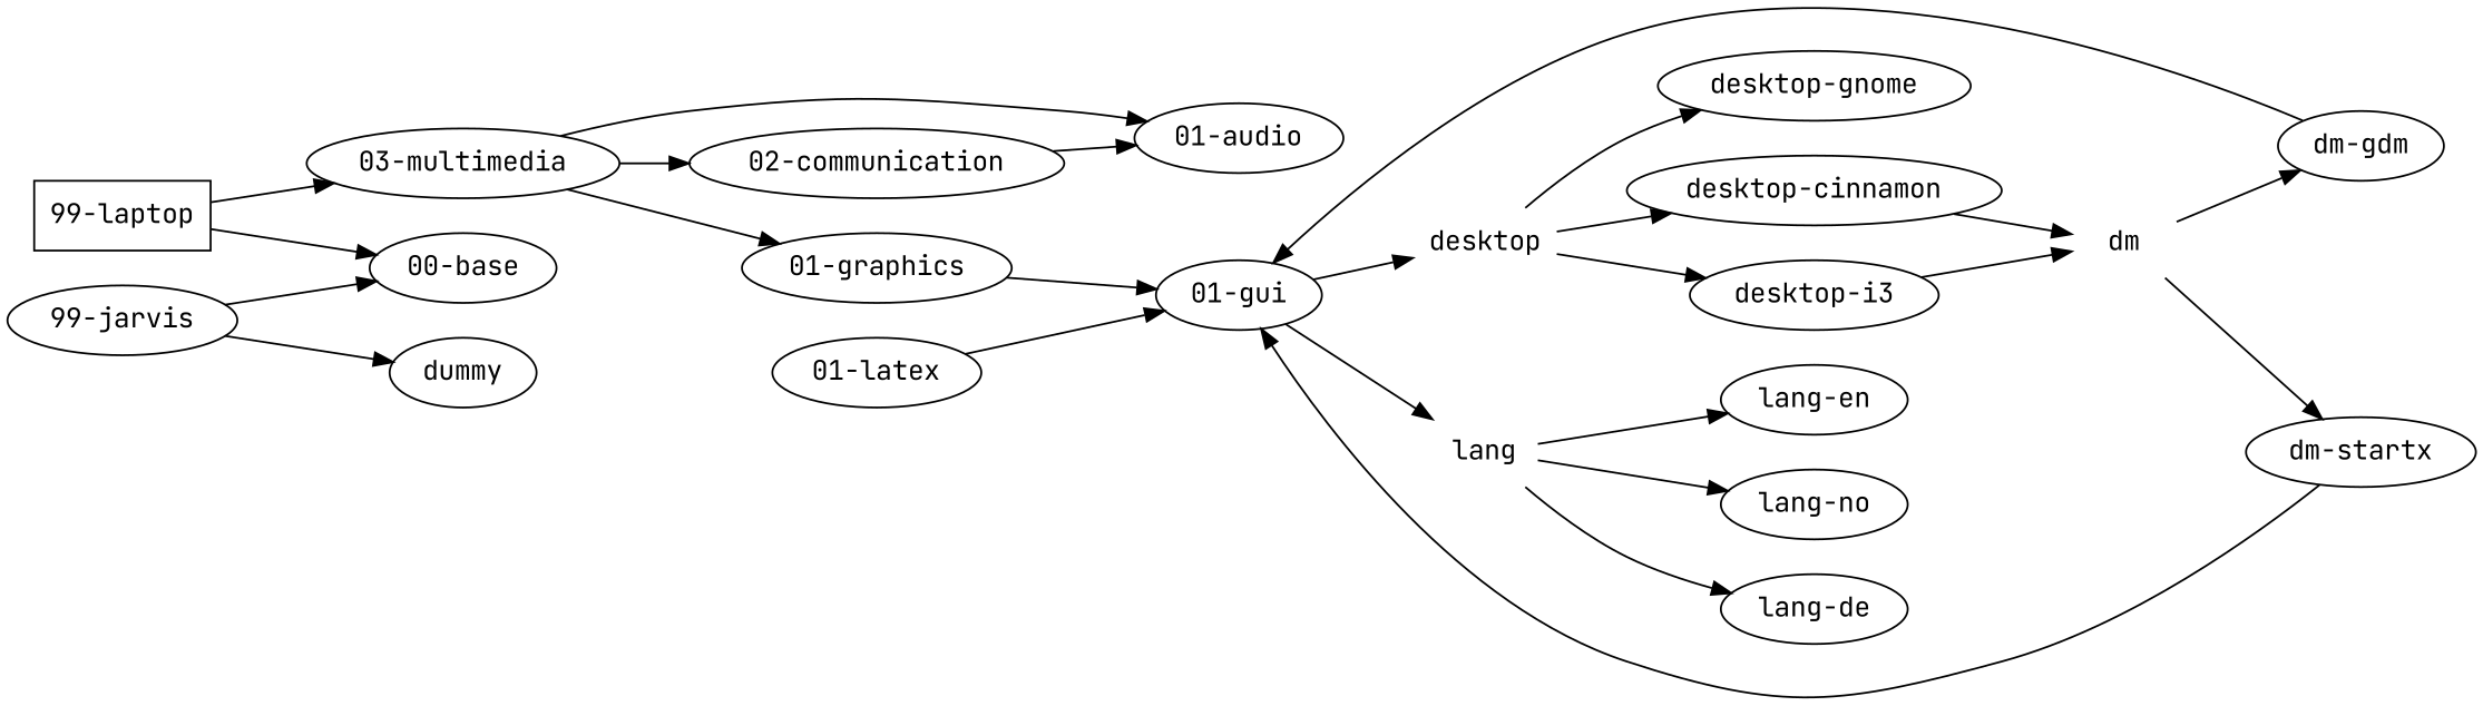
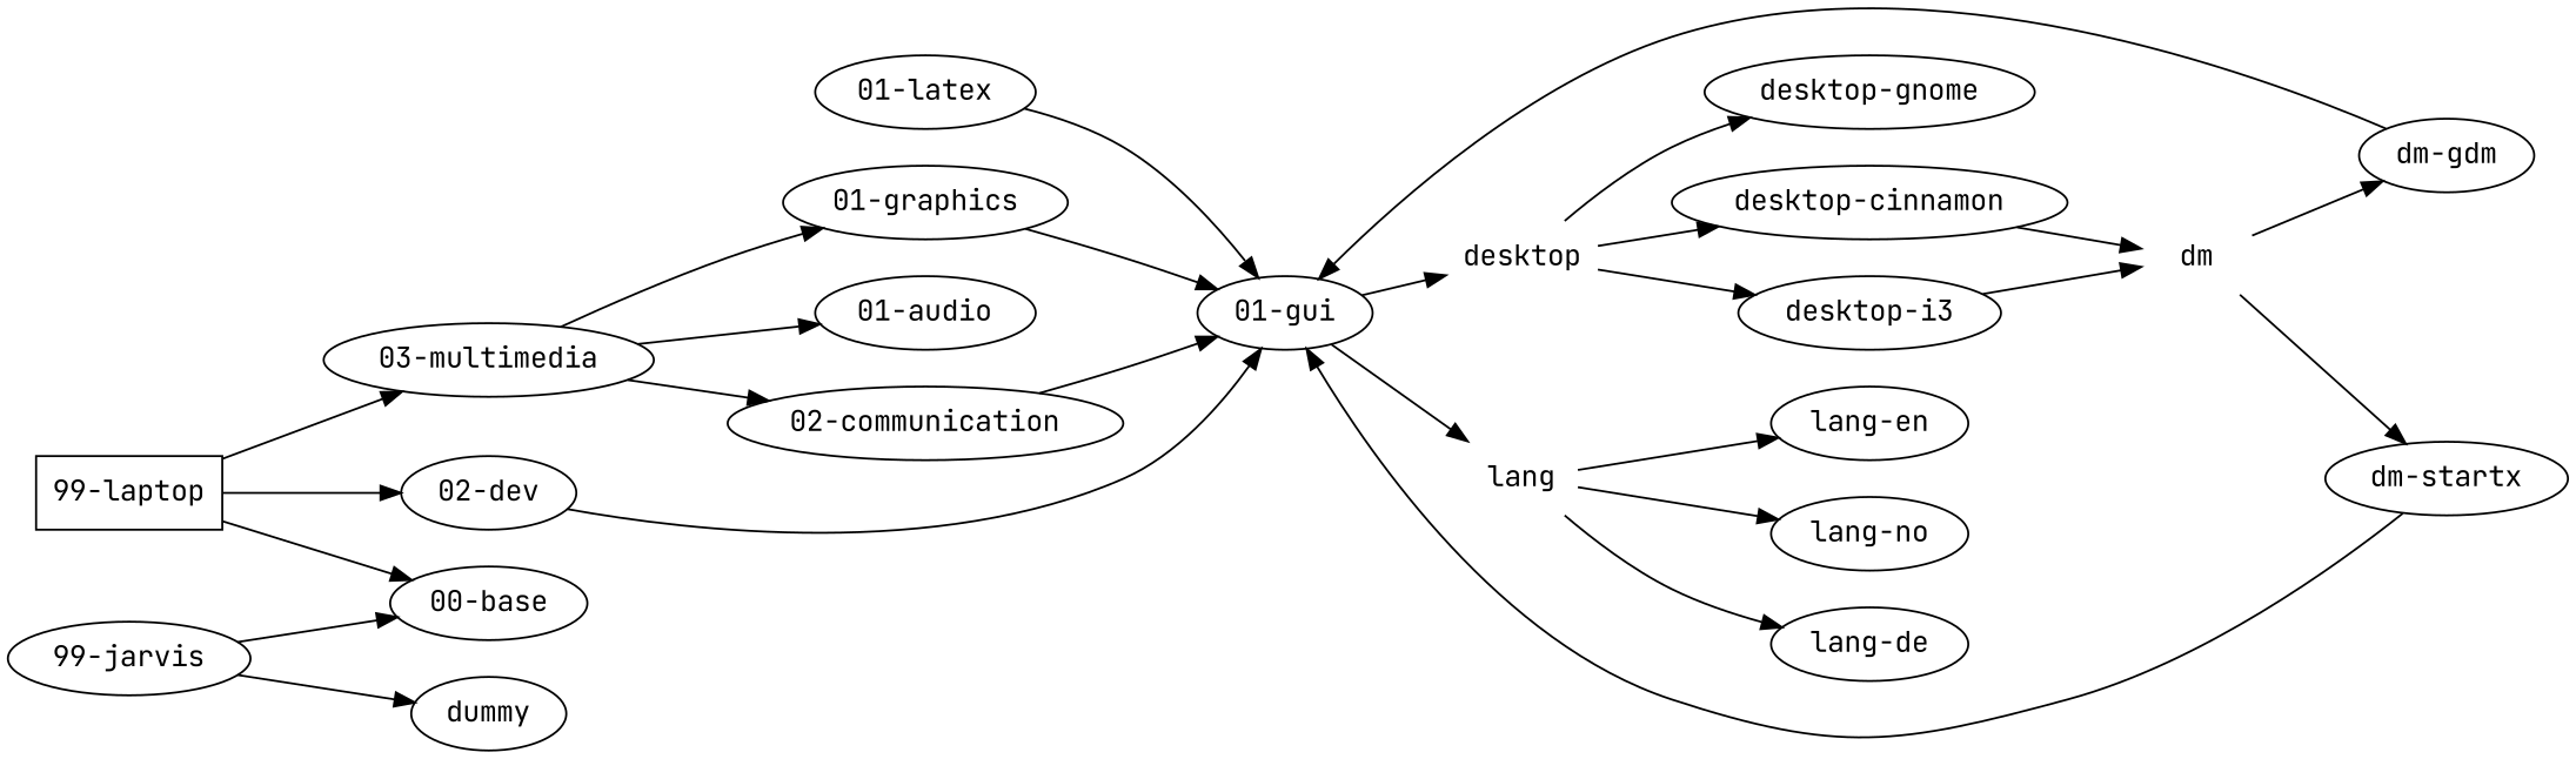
  strict digraph {
    fontname="JetBrains Mono"
    rankdir=LR
    node [fontname="JetBrains Mono"]
    edge [fontname="JetBrains Mono"]
    n1 [label="99-laptop" shape=box]
    n2 [label="00-base"]
    n3 [label="03-multimedia"]
+   n4 [label="02-dev"]
    n5 [label="01-audio"]
    n6 [label="01-graphics"]
    n7 [label="02-communication"]
    n8 [label="01-gui"]
    desktop [shape=plaintext]
    lang [shape=plaintext]
    n11 [label="99-jarvis" shape=ellipse]
    n12 [label=dummy]
    n13 [label="desktop-cinnamon"]
    n14 [label="desktop-gnome"]
    n15 [label="desktop-i3"]
    n16 [label="lang-de"]
    n17 [label="lang-en"]
    n18 [label="lang-no"]
    n19 [label="01-latex"]
    dm [shape=plaintext]
    n21 [label="dm-gdm"]
    n22 [label="dm-startx"]
    n1 -> n2
    n1 -> n3
+   n1 -> n4
    n3 -> n5
    n3 -> n6
    n3 -> n7
+   n4 -> n8
    n6 -> n8
-   n7 -> n5
+   n7 -> n8
    n8 -> desktop
    n8 -> lang
    desktop -> n13
    desktop -> n14
    desktop -> n15
    lang -> n16
    lang -> n17
    lang -> n18
    n11 -> n2
    n11 -> n12
    n13 -> dm
    n15 -> dm
    n19 -> n8
    dm -> n21
    dm -> n22
    n21 -> n8
    n22 -> n8
  }
